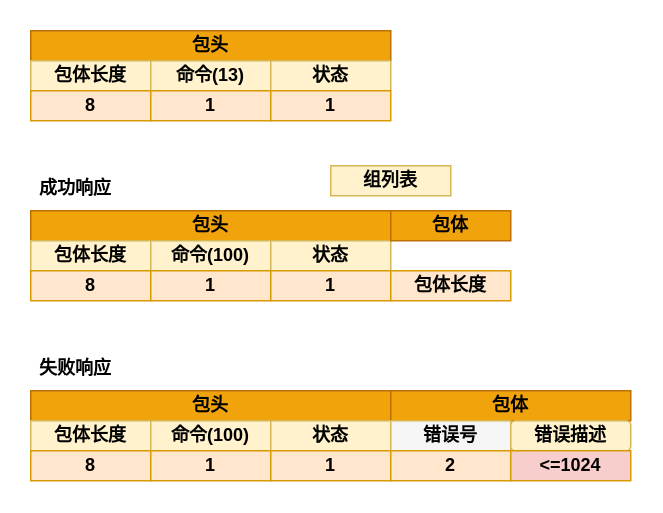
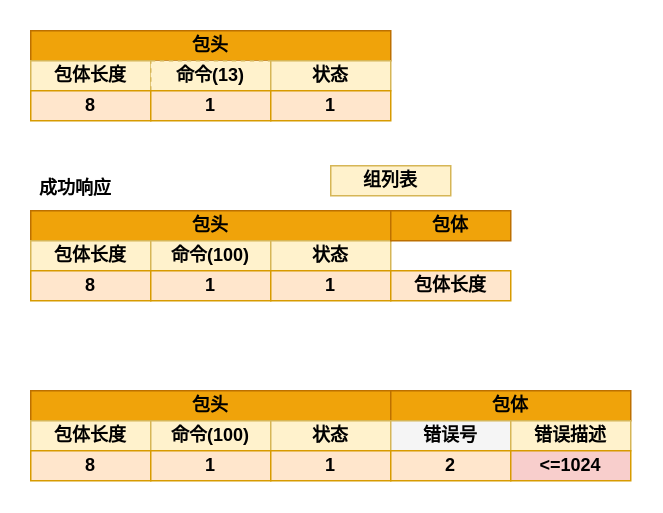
  <mxCell id="0" />
  <mxCell id="1" parent="0" />
  <mxCell id="2" value="包头" style="rounded=0;whiteSpace=wrap;html=1;fillColor=#f0a30a;strokeColor=#BD7000;fontColor=#000000;fontStyle=1" vertex="1" parent="1"><mxGeometry x="20" y="20" width="240" height="20" as="geometry" /></mxCell>
  <mxCell id="3" value="包体长度" style="rounded=0;whiteSpace=wrap;html=1;fillColor=#fff2cc;strokeColor=#d6b656;fontStyle=1" vertex="1" parent="1"><mxGeometry x="20" y="40" width="80" height="20" as="geometry" /></mxCell>
- <mxCell id="4" value="命令(13)" style="rounded=0;whiteSpace=wrap;html=1;fillColor=#fff2cc;strokeColor=#d6b656;fontStyle=1" vertex="1" parent="1"><mxGeometry x="100" y="40" width="80" height="20" as="geometry" /></mxCell>
+ <mxCell id="4" value="命令(13)" style="rounded=0;whiteSpace=wrap;html=1;fillColor=#fff2cc;strokeColor=#d6b656;fontStyle=1;dashed=1;" vertex="1" parent="1"><mxGeometry x="100" y="40" width="80" height="20" as="geometry" /></mxCell>
  <mxCell id="5" value="状态" style="rounded=0;whiteSpace=wrap;html=1;fillColor=#fff2cc;strokeColor=#d6b656;fontStyle=1" vertex="1" parent="1"><mxGeometry x="180" y="40" width="80" height="20" as="geometry" /></mxCell>
  <mxCell id="6" value="8" style="rounded=0;whiteSpace=wrap;html=1;fillColor=#ffe6cc;strokeColor=#d79b00;fontStyle=1" vertex="1" parent="1"><mxGeometry x="20" y="60" width="80" height="20" as="geometry" /></mxCell>
  <mxCell id="7" value="1" style="rounded=0;whiteSpace=wrap;html=1;fillColor=#ffe6cc;strokeColor=#d79b00;fontStyle=1" vertex="1" parent="1"><mxGeometry x="100" y="60" width="80" height="20" as="geometry" /></mxCell>
  <mxCell id="8" value="1" style="rounded=0;whiteSpace=wrap;html=1;fillColor=#ffe6cc;strokeColor=#d79b00;fontStyle=1" vertex="1" parent="1"><mxGeometry x="180" y="60" width="80" height="20" as="geometry" /></mxCell>
  <mxCell id="9" value="&lt;b&gt;成功响应&lt;/b&gt;" style="text;html=1;strokeColor=none;fillColor=none;align=center;verticalAlign=middle;whiteSpace=wrap;rounded=0;" vertex="1" parent="1"><mxGeometry x="20" y="110" width="60" height="30" as="geometry" /></mxCell>
  <mxCell id="10" value="包头" style="rounded=0;whiteSpace=wrap;html=1;fillColor=#f0a30a;strokeColor=#BD7000;fontColor=#000000;fontStyle=1" vertex="1" parent="1"><mxGeometry x="20" y="140" width="240" height="20" as="geometry" /></mxCell>
  <mxCell id="11" value="包体长度" style="rounded=0;whiteSpace=wrap;html=1;fillColor=#fff2cc;strokeColor=#d6b656;fontStyle=1" vertex="1" parent="1"><mxGeometry x="20" y="160" width="80" height="20" as="geometry" /></mxCell>
  <mxCell id="12" value="命令(100)" style="rounded=0;whiteSpace=wrap;html=1;fillColor=#fff2cc;strokeColor=#d6b656;fontStyle=1" vertex="1" parent="1"><mxGeometry x="100" y="160" width="80" height="20" as="geometry" /></mxCell>
  <mxCell id="13" value="状态" style="rounded=0;whiteSpace=wrap;html=1;fillColor=#fff2cc;strokeColor=#d6b656;fontStyle=1" vertex="1" parent="1"><mxGeometry x="180" y="160" width="80" height="20" as="geometry" /></mxCell>
  <mxCell id="14" value="8" style="rounded=0;whiteSpace=wrap;html=1;fillColor=#ffe6cc;strokeColor=#d79b00;fontStyle=1" vertex="1" parent="1"><mxGeometry x="20" y="180" width="80" height="20" as="geometry" /></mxCell>
  <mxCell id="15" value="1" style="rounded=0;whiteSpace=wrap;html=1;fillColor=#ffe6cc;strokeColor=#d79b00;fontStyle=1" vertex="1" parent="1"><mxGeometry x="100" y="180" width="80" height="20" as="geometry" /></mxCell>
  <mxCell id="16" value="1" style="rounded=0;whiteSpace=wrap;html=1;fillColor=#ffe6cc;strokeColor=#d79b00;fontStyle=1" vertex="1" parent="1"><mxGeometry x="180" y="180" width="80" height="20" as="geometry" /></mxCell>
- <mxCell id="17" value="&lt;b&gt;失败响应&lt;/b&gt;" style="text;html=1;strokeColor=none;fillColor=none;align=center;verticalAlign=middle;whiteSpace=wrap;rounded=0;" vertex="1" parent="1"><mxGeometry x="20" y="230" width="60" height="30" as="geometry" /></mxCell>
  <mxCell id="18" value="包头" style="rounded=0;whiteSpace=wrap;html=1;fillColor=#f0a30a;strokeColor=#BD7000;fontColor=#000000;fontStyle=1" vertex="1" parent="1"><mxGeometry x="20" y="260" width="240" height="20" as="geometry" /></mxCell>
  <mxCell id="19" value="包体长度" style="rounded=0;whiteSpace=wrap;html=1;fillColor=#fff2cc;strokeColor=#d6b656;fontStyle=1" vertex="1" parent="1"><mxGeometry x="20" y="280" width="80" height="20" as="geometry" /></mxCell>
  <mxCell id="20" value="命令(100)" style="rounded=0;whiteSpace=wrap;html=1;fillColor=#fff2cc;strokeColor=#d6b656;fontStyle=1" vertex="1" parent="1"><mxGeometry x="100" y="280" width="80" height="20" as="geometry" /></mxCell>
  <mxCell id="21" value="状态" style="rounded=0;whiteSpace=wrap;html=1;fillColor=#fff2cc;strokeColor=#d6b656;fontStyle=1" vertex="1" parent="1"><mxGeometry x="180" y="280" width="80" height="20" as="geometry" /></mxCell>
  <mxCell id="22" value="8" style="rounded=0;whiteSpace=wrap;html=1;fillColor=#ffe6cc;strokeColor=#d79b00;fontStyle=1" vertex="1" parent="1"><mxGeometry x="20" y="300" width="80" height="20" as="geometry" /></mxCell>
  <mxCell id="23" value="1" style="rounded=0;whiteSpace=wrap;html=1;fillColor=#ffe6cc;strokeColor=#d79b00;fontStyle=1" vertex="1" parent="1"><mxGeometry x="100" y="300" width="80" height="20" as="geometry" /></mxCell>
  <mxCell id="24" value="1" style="rounded=0;whiteSpace=wrap;html=1;fillColor=#ffe6cc;strokeColor=#d79b00;fontStyle=1" vertex="1" parent="1"><mxGeometry x="180" y="300" width="80" height="20" as="geometry" /></mxCell>
  <mxCell id="25" value="包体" style="rounded=0;whiteSpace=wrap;html=1;fillColor=#f0a30a;strokeColor=#BD7000;fontColor=#000000;fontStyle=1" vertex="1" parent="1"><mxGeometry x="260" y="260" width="160" height="20" as="geometry" /></mxCell>
  <mxCell id="26" value="错误号" style="rounded=0;whiteSpace=wrap;html=1;fillColor=#f5f5f5;strokeColor=#d6b656;fontStyle=1;" vertex="1" parent="1"><mxGeometry x="260" y="280" width="80" height="20" as="geometry" /></mxCell>
- <mxCell id="27" value="错误描述" style="whiteSpace=wrap;html=1;fillColor=#fff2cc;strokeColor=#d6b656;fontStyle=1;rounded=1;" vertex="1" parent="1"><mxGeometry x="340" y="280" width="80" height="20" as="geometry" /></mxCell>
+ <mxCell id="27" value="错误描述" style="rounded=0;whiteSpace=wrap;html=1;fillColor=#fff2cc;strokeColor=#d6b656;fontStyle=1" vertex="1" parent="1"><mxGeometry x="340" y="280" width="80" height="20" as="geometry" /></mxCell>
  <mxCell id="28" value="2" style="rounded=0;whiteSpace=wrap;html=1;fillColor=#ffe6cc;strokeColor=#d79b00;fontStyle=1" vertex="1" parent="1"><mxGeometry x="260" y="300" width="80" height="20" as="geometry" /></mxCell>
  <mxCell id="29" value="&amp;lt;=1024" style="rounded=0;whiteSpace=wrap;html=1;fillColor=#f8cecc;strokeColor=#d79b00;fontStyle=1;" vertex="1" parent="1"><mxGeometry x="340" y="300" width="80" height="20" as="geometry" /></mxCell>
  <mxCell id="30" value="包体" style="rounded=0;whiteSpace=wrap;html=1;fillColor=#f0a30a;strokeColor=#BD7000;fontColor=#000000;fontStyle=1" vertex="1" parent="1"><mxGeometry x="260" y="140" width="80" height="20" as="geometry" /></mxCell>
  <mxCell id="31" value="组列表" style="rounded=0;whiteSpace=wrap;html=1;fillColor=#fff2cc;strokeColor=#d6b656;fontStyle=1" vertex="1" parent="1"><mxGeometry x="220" y="110" width="80" height="20" as="geometry" /></mxCell>
  <mxCell id="32" value="包体长度" style="rounded=0;whiteSpace=wrap;html=1;fillColor=#ffe6cc;strokeColor=#d79b00;fontStyle=1" vertex="1" parent="1"><mxGeometry x="260" y="180" width="80" height="20" as="geometry" /></mxCell>
